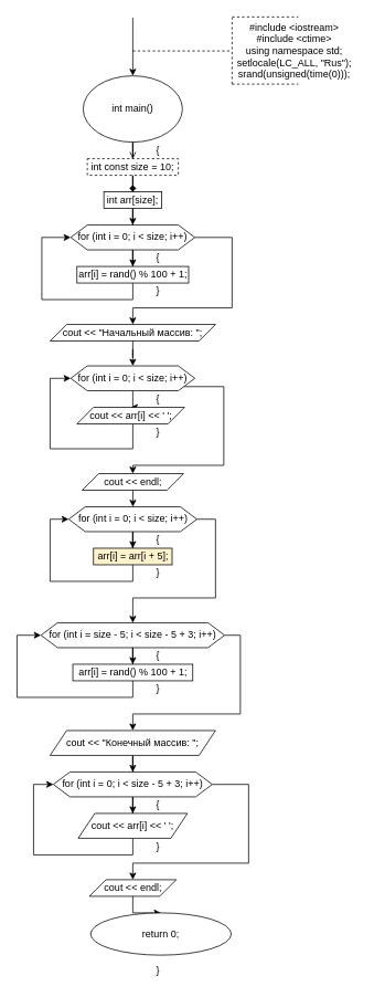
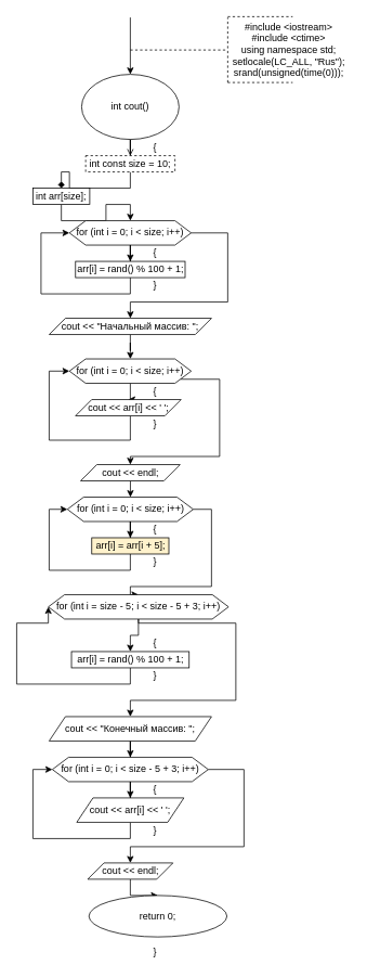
  <mxCell id="0" />
  <mxCell id="1" parent="0" />
  <mxCell id="2" style="edgeStyle=orthogonalEdgeStyle;rounded=0;orthogonalLoop=1;jettySize=auto;html=1;entryX=0.5;entryY=0;entryDx=0;entryDy=0;endArrow=open;" edge="1" parent="1" source="3" target="11"><mxGeometry relative="1" as="geometry" /></mxCell>
- <mxCell id="3" value="int main()" style="ellipse;whiteSpace=wrap;html=1;" vertex="1" parent="1"><mxGeometry x="100" y="91" width="120" height="80" as="geometry" /></mxCell>
+ <mxCell id="3" value="int cout()" style="ellipse;whiteSpace=wrap;html=1;" vertex="1" parent="1"><mxGeometry x="100" y="91" width="120" height="80" as="geometry" /></mxCell>
  <mxCell id="4" value="" style="endArrow=classic;html=1;rounded=0;entryX=0.5;entryY=0;entryDx=0;entryDy=0;" edge="1" parent="1" target="3"><mxGeometry width="50" height="50" relative="1" as="geometry"><mxPoint x="160" as="sourcePoint" y="21" /><mxPoint x="280" y="291" as="targetPoint" /></mxGeometry></mxCell>
  <mxCell id="5" value="" style="endArrow=none;dashed=1;html=1;rounded=0;" edge="1" parent="1"><mxGeometry width="50" height="50" relative="1" as="geometry"><mxPoint x="160" y="61" as="sourcePoint" /><mxPoint x="280" y="61" as="targetPoint" /></mxGeometry></mxCell>
  <mxCell id="6" value="" style="endArrow=none;dashed=1;html=1;rounded=0;" edge="1" parent="1"><mxGeometry width="50" height="50" relative="1" as="geometry"><mxPoint x="280" y="101" as="sourcePoint" /><mxPoint x="280" as="targetPoint" y="21" /></mxGeometry></mxCell>
  <mxCell id="7" value="&lt;div&gt;#include &amp;lt;iostream&amp;gt;&lt;/div&gt;&lt;div&gt;#include &amp;lt;ctime&amp;gt;&lt;br&gt;&lt;/div&gt;&lt;div&gt;using namespace std;&lt;/div&gt;&lt;div&gt;&lt;div&gt;&lt;span&gt;&#09;&lt;/span&gt;setlocale(LC_ALL, &quot;Rus&quot;);&lt;/div&gt;&lt;div&gt;&lt;span&gt;&#09;&lt;/span&gt;srand(unsigned(time(0)));&lt;/div&gt;&lt;/div&gt;" style="text;html=1;align=center;verticalAlign=middle;resizable=0;points=[];autosize=1;strokeColor=none;fillColor=none;" vertex="1" parent="1"><mxGeometry x="280" width="150" height="80" as="geometry" y="21" /></mxCell>
  <mxCell id="8" value="" style="endArrow=none;dashed=1;html=1;rounded=0;" edge="1" parent="1"><mxGeometry width="50" height="50" relative="1" as="geometry"><mxPoint x="280" y="101" as="sourcePoint" /><mxPoint x="360" y="101" as="targetPoint" /><Array as="points"><mxPoint x="320" y="101" /></Array></mxGeometry></mxCell>
  <mxCell id="9" value="" style="endArrow=none;dashed=1;html=1;rounded=0;" edge="1" parent="1"><mxGeometry width="50" height="50" relative="1" as="geometry"><mxPoint x="280" y="20" as="sourcePoint" /><mxPoint x="360" y="20" as="targetPoint" /></mxGeometry></mxCell>
  <mxCell id="10" style="edgeStyle=orthogonalEdgeStyle;rounded=0;orthogonalLoop=1;jettySize=auto;html=1;endArrow=diamond;" edge="1" parent="1" source="11" target="14"><mxGeometry relative="1" as="geometry" /></mxCell>
  <mxCell id="11" value="int const size = 10;" style="rounded=0;whiteSpace=wrap;html=1;dashed=1;" vertex="1" parent="1"><mxGeometry x="105" y="191" width="110" height="20" as="geometry" /></mxCell>
  <mxCell id="12" value="{" style="text;html=1;align=center;verticalAlign=middle;resizable=0;points=[];autosize=1;strokeColor=none;fillColor=none;" vertex="1" parent="1"><mxGeometry x="180" y="171" width="20" height="20" as="geometry" /></mxCell>
  <mxCell id="13" style="edgeStyle=orthogonalEdgeStyle;rounded=0;orthogonalLoop=1;jettySize=auto;html=1;" edge="1" parent="1" source="14" target="17"><mxGeometry relative="1" as="geometry" /></mxCell>
- <mxCell id="14" value="int arr[size];" style="rounded=0;whiteSpace=wrap;html=1;" vertex="1" parent="1"><mxGeometry x="125" y="231" width="70" height="20" as="geometry" /></mxCell>
+ <mxCell id="14" value="int arr[size];" style="rounded=0;whiteSpace=wrap;html=1;" vertex="1" parent="1"><mxGeometry x="40" y="231" width="70" height="20" as="geometry" /></mxCell>
  <mxCell id="15" style="edgeStyle=orthogonalEdgeStyle;rounded=0;orthogonalLoop=1;jettySize=auto;html=1;" edge="1" parent="1" source="17" target="19"><mxGeometry relative="1" as="geometry" /></mxCell>
  <mxCell id="16" style="edgeStyle=orthogonalEdgeStyle;rounded=0;orthogonalLoop=1;jettySize=auto;html=1;entryX=0.5;entryY=0;entryDx=0;entryDy=0;" edge="1" parent="1" source="17" target="22"><mxGeometry relative="1" as="geometry"><mxPoint x="160" y="401" as="targetPoint" /><Array as="points"><mxPoint x="280" y="286" /><mxPoint x="280" y="371" /><mxPoint x="160" y="371" /></Array></mxGeometry></mxCell>
  <mxCell id="17" value="for (int i = 0; i &amp;lt; size; i++)" style="shape=hexagon;perimeter=hexagonPerimeter2;whiteSpace=wrap;html=1;fixedSize=1;" vertex="1" parent="1"><mxGeometry x="85" y="271" width="150" height="30" as="geometry" /></mxCell>
  <mxCell id="18" style="edgeStyle=orthogonalEdgeStyle;rounded=0;orthogonalLoop=1;jettySize=auto;html=1;exitX=0.5;exitY=1;exitDx=0;exitDy=0;entryX=0;entryY=0.5;entryDx=0;entryDy=0;" edge="1" parent="1" source="19" target="17"><mxGeometry relative="1" as="geometry"><mxPoint x="160" y="261" as="targetPoint" /><Array as="points"><mxPoint x="160" y="361" /><mxPoint x="50" y="361" /><mxPoint x="50" y="286" /></Array></mxGeometry></mxCell>
  <mxCell id="19" value="arr[i] = rand() % 100 + 1;" style="rounded=0;whiteSpace=wrap;html=1;" vertex="1" parent="1"><mxGeometry x="92.5" y="321" width="135" height="20" as="geometry" /></mxCell>
  <mxCell id="20" value="{&lt;br&gt;" style="text;html=1;align=center;verticalAlign=middle;resizable=0;points=[];autosize=1;strokeColor=none;fillColor=none;" vertex="1" parent="1"><mxGeometry x="180" y="301" width="20" height="20" as="geometry" /></mxCell>
  <mxCell id="21" style="edgeStyle=orthogonalEdgeStyle;rounded=0;orthogonalLoop=1;jettySize=auto;html=1;entryX=0.5;entryY=0;entryDx=0;entryDy=0;" edge="1" parent="1" source="22" target="26"><mxGeometry relative="1" as="geometry" /></mxCell>
  <mxCell id="22" value="cout &amp;lt;&amp;lt; &quot;Начальный массив: &quot;;" style="shape=parallelogram;perimeter=parallelogramPerimeter;whiteSpace=wrap;html=1;fixedSize=1;" vertex="1" parent="1"><mxGeometry x="60" y="391" width="200" height="20" as="geometry" /></mxCell>
  <mxCell id="23" value="}&lt;br&gt;" style="text;html=1;align=center;verticalAlign=middle;resizable=0;points=[];autosize=1;strokeColor=none;fillColor=none;" vertex="1" parent="1"><mxGeometry x="180" y="341" width="20" height="20" as="geometry" /></mxCell>
  <mxCell id="24" style="edgeStyle=orthogonalEdgeStyle;rounded=0;orthogonalLoop=1;jettySize=auto;html=1;" edge="1" parent="1" source="26" target="28"><mxGeometry relative="1" as="geometry" /></mxCell>
  <mxCell id="25" style="edgeStyle=orthogonalEdgeStyle;rounded=0;orthogonalLoop=1;jettySize=auto;html=1;entryX=0.5;entryY=0;entryDx=0;entryDy=0;" edge="1" parent="1" source="26" target="32"><mxGeometry relative="1" as="geometry"><mxPoint x="160" y="561" as="targetPoint" /><Array as="points"><mxPoint x="270" y="466" /><mxPoint x="270" y="561" /><mxPoint x="160" y="561" /></Array></mxGeometry></mxCell>
  <mxCell id="26" value="for (int i = 0; i &amp;lt; size; i++)" style="shape=hexagon;perimeter=hexagonPerimeter2;whiteSpace=wrap;html=1;fixedSize=1;" vertex="1" parent="1"><mxGeometry x="85" y="441" width="150" height="30" as="geometry" /></mxCell>
  <mxCell id="27" style="edgeStyle=orthogonalEdgeStyle;rounded=0;orthogonalLoop=1;jettySize=auto;html=1;entryX=0;entryY=0.5;entryDx=0;entryDy=0;" edge="1" parent="1" source="28" target="26"><mxGeometry relative="1" as="geometry"><mxPoint x="160" y="431" as="targetPoint" /><Array as="points"><mxPoint x="160" y="541" /><mxPoint x="60" y="541" /><mxPoint x="60" y="456" /></Array></mxGeometry></mxCell>
  <mxCell id="28" value="cout &amp;lt;&amp;lt; arr[i] &amp;lt;&amp;lt; ' ';" style="shape=parallelogram;perimeter=parallelogramPerimeter;whiteSpace=wrap;html=1;fixedSize=1;" vertex="1" parent="1"><mxGeometry x="92.5" y="491" width="130" height="20" as="geometry" /></mxCell>
  <mxCell id="29" value="{&lt;br&gt;" style="text;html=1;align=center;verticalAlign=middle;resizable=0;points=[];autosize=1;strokeColor=none;fillColor=none;" vertex="1" parent="1"><mxGeometry x="180" y="471" width="20" height="20" as="geometry" /></mxCell>
  <mxCell id="30" value="}&lt;br&gt;" style="text;html=1;align=center;verticalAlign=middle;resizable=0;points=[];autosize=1;strokeColor=none;fillColor=none;" vertex="1" parent="1"><mxGeometry x="180" y="511" width="20" height="20" as="geometry" /></mxCell>
  <mxCell id="31" style="edgeStyle=orthogonalEdgeStyle;rounded=0;orthogonalLoop=1;jettySize=auto;html=1;" edge="1" parent="1" source="32" target="35"><mxGeometry relative="1" as="geometry" /></mxCell>
  <mxCell id="32" value="cout &amp;lt;&amp;lt; endl;" style="shape=parallelogram;perimeter=parallelogramPerimeter;whiteSpace=wrap;html=1;fixedSize=1;" vertex="1" parent="1"><mxGeometry x="98.75" y="571" width="122.5" height="20" as="geometry" /></mxCell>
  <mxCell id="33" style="edgeStyle=orthogonalEdgeStyle;rounded=0;orthogonalLoop=1;jettySize=auto;html=1;" edge="1" parent="1" source="35" target="37"><mxGeometry relative="1" as="geometry" /></mxCell>
  <mxCell id="34" style="edgeStyle=orthogonalEdgeStyle;rounded=0;orthogonalLoop=1;jettySize=auto;html=1;entryX=0.5;entryY=0;entryDx=0;entryDy=0;" edge="1" parent="1" source="35" target="42"><mxGeometry relative="1" as="geometry"><mxPoint x="300" y="751" as="targetPoint" /><Array as="points"><mxPoint x="260" y="626" /><mxPoint x="260" y="721" /><mxPoint x="160" y="721" /></Array></mxGeometry></mxCell>
  <mxCell id="35" value="for (int i = 0; i &amp;lt; size; i++)" style="shape=hexagon;perimeter=hexagonPerimeter2;whiteSpace=wrap;html=1;fixedSize=1;" vertex="1" parent="1"><mxGeometry x="82.5" y="611" width="155" height="30" as="geometry" /></mxCell>
  <mxCell id="36" style="edgeStyle=orthogonalEdgeStyle;rounded=0;orthogonalLoop=1;jettySize=auto;html=1;entryX=0;entryY=0.5;entryDx=0;entryDy=0;" edge="1" parent="1" source="37" target="35"><mxGeometry relative="1" as="geometry"><mxPoint x="160" y="601" as="targetPoint" /><Array as="points"><mxPoint x="160" y="701" /><mxPoint x="60" y="701" /><mxPoint x="60" y="626" /></Array></mxGeometry></mxCell>
  <mxCell id="37" value="arr[i] = arr[i + 5];" style="rounded=0;whiteSpace=wrap;html=1;fillColor=#fff2cc;" vertex="1" parent="1"><mxGeometry x="112.5" y="661" width="95" height="20" as="geometry" /></mxCell>
  <mxCell id="38" value="{&lt;br&gt;" style="text;html=1;align=center;verticalAlign=middle;resizable=0;points=[];autosize=1;strokeColor=none;fillColor=none;" vertex="1" parent="1"><mxGeometry x="180" y="641" width="20" height="20" as="geometry" /></mxCell>
  <mxCell id="39" value="}&lt;br&gt;" style="text;html=1;align=center;verticalAlign=middle;resizable=0;points=[];autosize=1;strokeColor=none;fillColor=none;" vertex="1" parent="1"><mxGeometry x="180" y="681" width="20" height="20" as="geometry" /></mxCell>
  <mxCell id="40" style="edgeStyle=orthogonalEdgeStyle;rounded=0;orthogonalLoop=1;jettySize=auto;html=1;" edge="1" parent="1" source="42" target="44"><mxGeometry relative="1" as="geometry" /></mxCell>
  <mxCell id="41" style="edgeStyle=orthogonalEdgeStyle;rounded=0;orthogonalLoop=1;jettySize=auto;html=1;entryX=0.5;entryY=0;entryDx=0;entryDy=0;" edge="1" parent="1" source="42" target="48"><mxGeometry relative="1" as="geometry"><mxPoint x="300" y="891" as="targetPoint" /><Array as="points"><mxPoint x="290" y="766" /><mxPoint x="290" y="861" /><mxPoint x="160" y="861" /></Array></mxGeometry></mxCell>
- <mxCell id="42" value="for (int i = size - 5; i &amp;lt; size - 5 + 3; i++)" style="shape=hexagon;perimeter=hexagonPerimeter2;whiteSpace=wrap;html=1;fixedSize=1;" vertex="1" parent="1"><mxGeometry x="49" y="751" width="222" height="30" as="geometry" /></mxCell>
+ <mxCell id="42" value="for (int i = size - 5; i &amp;lt; size - 5 + 3; i++)" style="shape=hexagon;perimeter=hexagonPerimeter2;whiteSpace=wrap;html=1;fixedSize=1;" vertex="1" parent="1"><mxGeometry x="59" y="731" width="222" height="30" as="geometry" /></mxCell>
  <mxCell id="43" style="edgeStyle=orthogonalEdgeStyle;rounded=0;orthogonalLoop=1;jettySize=auto;html=1;entryX=0;entryY=0.5;entryDx=0;entryDy=0;" edge="1" parent="1" source="44" target="42"><mxGeometry relative="1" as="geometry"><mxPoint x="160" y="741" as="targetPoint" /><Array as="points"><mxPoint x="160" y="841" /><mxPoint x="20" y="841" /><mxPoint x="20" y="766" /></Array></mxGeometry></mxCell>
  <mxCell id="44" value="arr[i] = rand() % 100 + 1;&lt;span&gt;&#09;&lt;/span&gt;" style="rounded=0;whiteSpace=wrap;html=1;" vertex="1" parent="1"><mxGeometry x="87.5" y="801" width="145" height="20" as="geometry" /></mxCell>
  <mxCell id="45" value="{&lt;br&gt;" style="text;html=1;align=center;verticalAlign=middle;resizable=0;points=[];autosize=1;strokeColor=none;fillColor=none;" vertex="1" parent="1"><mxGeometry x="180" y="781" width="20" height="20" as="geometry" /></mxCell>
  <mxCell id="46" value="}" style="text;html=1;align=center;verticalAlign=middle;resizable=0;points=[];autosize=1;strokeColor=none;fillColor=none;" vertex="1" parent="1"><mxGeometry x="180" y="821" width="20" height="20" as="geometry" /></mxCell>
  <mxCell id="47" style="edgeStyle=orthogonalEdgeStyle;rounded=0;orthogonalLoop=1;jettySize=auto;html=1;" edge="1" parent="1" source="48" target="51"><mxGeometry relative="1" as="geometry" /></mxCell>
  <mxCell id="48" value="cout &amp;lt;&amp;lt; &quot;Конечный массив: &quot;;" style="shape=parallelogram;perimeter=parallelogramPerimeter;whiteSpace=wrap;html=1;fixedSize=1;" vertex="1" parent="1"><mxGeometry x="60" y="881" width="200" height="30" as="geometry" /></mxCell>
  <mxCell id="49" style="edgeStyle=orthogonalEdgeStyle;rounded=0;orthogonalLoop=1;jettySize=auto;html=1;" edge="1" parent="1" source="51" target="53"><mxGeometry relative="1" as="geometry" /></mxCell>
  <mxCell id="50" style="edgeStyle=orthogonalEdgeStyle;rounded=0;orthogonalLoop=1;jettySize=auto;html=1;entryX=0.5;entryY=0;entryDx=0;entryDy=0;" edge="1" parent="1" source="51" target="57"><mxGeometry relative="1" as="geometry"><mxPoint x="290" y="1061" as="targetPoint" /><Array as="points"><mxPoint x="300" y="946" /><mxPoint x="300" y="1041" /><mxPoint x="160" y="1041" /></Array></mxGeometry></mxCell>
  <mxCell id="51" value="for (int i = 0; i &amp;lt; size - 5 + 3; i++)" style="shape=hexagon;perimeter=hexagonPerimeter2;whiteSpace=wrap;html=1;fixedSize=1;" vertex="1" parent="1"><mxGeometry x="64" y="931" width="192" height="30" as="geometry" /></mxCell>
  <mxCell id="52" style="edgeStyle=orthogonalEdgeStyle;rounded=0;orthogonalLoop=1;jettySize=auto;html=1;entryX=0;entryY=0.5;entryDx=0;entryDy=0;" edge="1" parent="1" source="53" target="51"><mxGeometry relative="1" as="geometry"><mxPoint x="160" y="921" as="targetPoint" /><Array as="points"><mxPoint x="160" y="1031" /><mxPoint x="40" y="1031" /><mxPoint x="40" y="946" /></Array></mxGeometry></mxCell>
  <mxCell id="53" value="cout &amp;lt;&amp;lt; arr[i] &amp;lt;&amp;lt; ' ';" style="shape=parallelogram;perimeter=parallelogramPerimeter;whiteSpace=wrap;html=1;fixedSize=1;" vertex="1" parent="1"><mxGeometry x="94" y="981" width="132" height="30" as="geometry" /></mxCell>
  <mxCell id="54" value="{&lt;br&gt;" style="text;html=1;align=center;verticalAlign=middle;resizable=0;points=[];autosize=1;strokeColor=none;fillColor=none;" vertex="1" parent="1"><mxGeometry x="180" y="961" width="20" height="20" as="geometry" /></mxCell>
  <mxCell id="55" value="}" style="text;html=1;align=center;verticalAlign=middle;resizable=0;points=[];autosize=1;strokeColor=none;fillColor=none;" vertex="1" parent="1"><mxGeometry x="180" y="1011" width="20" height="20" as="geometry" /></mxCell>
  <mxCell id="56" style="edgeStyle=orthogonalEdgeStyle;rounded=0;orthogonalLoop=1;jettySize=auto;html=1;" edge="1" parent="1" source="57" target="58"><mxGeometry relative="1" as="geometry" /></mxCell>
  <mxCell id="57" value="cout &amp;lt;&amp;lt; endl;" style="shape=parallelogram;perimeter=parallelogramPerimeter;whiteSpace=wrap;html=1;fixedSize=1;" vertex="1" parent="1"><mxGeometry x="107.5" y="1061" width="105" height="20" as="geometry" /></mxCell>
  <mxCell id="58" value="return 0;" style="ellipse;whiteSpace=wrap;html=1;" vertex="1" parent="1"><mxGeometry x="109" y="1101" width="170" height="51" as="geometry" /></mxCell>
  <mxCell id="59" value="}&lt;br&gt;" style="text;html=1;align=center;verticalAlign=middle;resizable=0;points=[];autosize=1;strokeColor=none;fillColor=none;" vertex="1" parent="1"><mxGeometry x="180" y="1161" width="20" height="20" as="geometry" /></mxCell>
